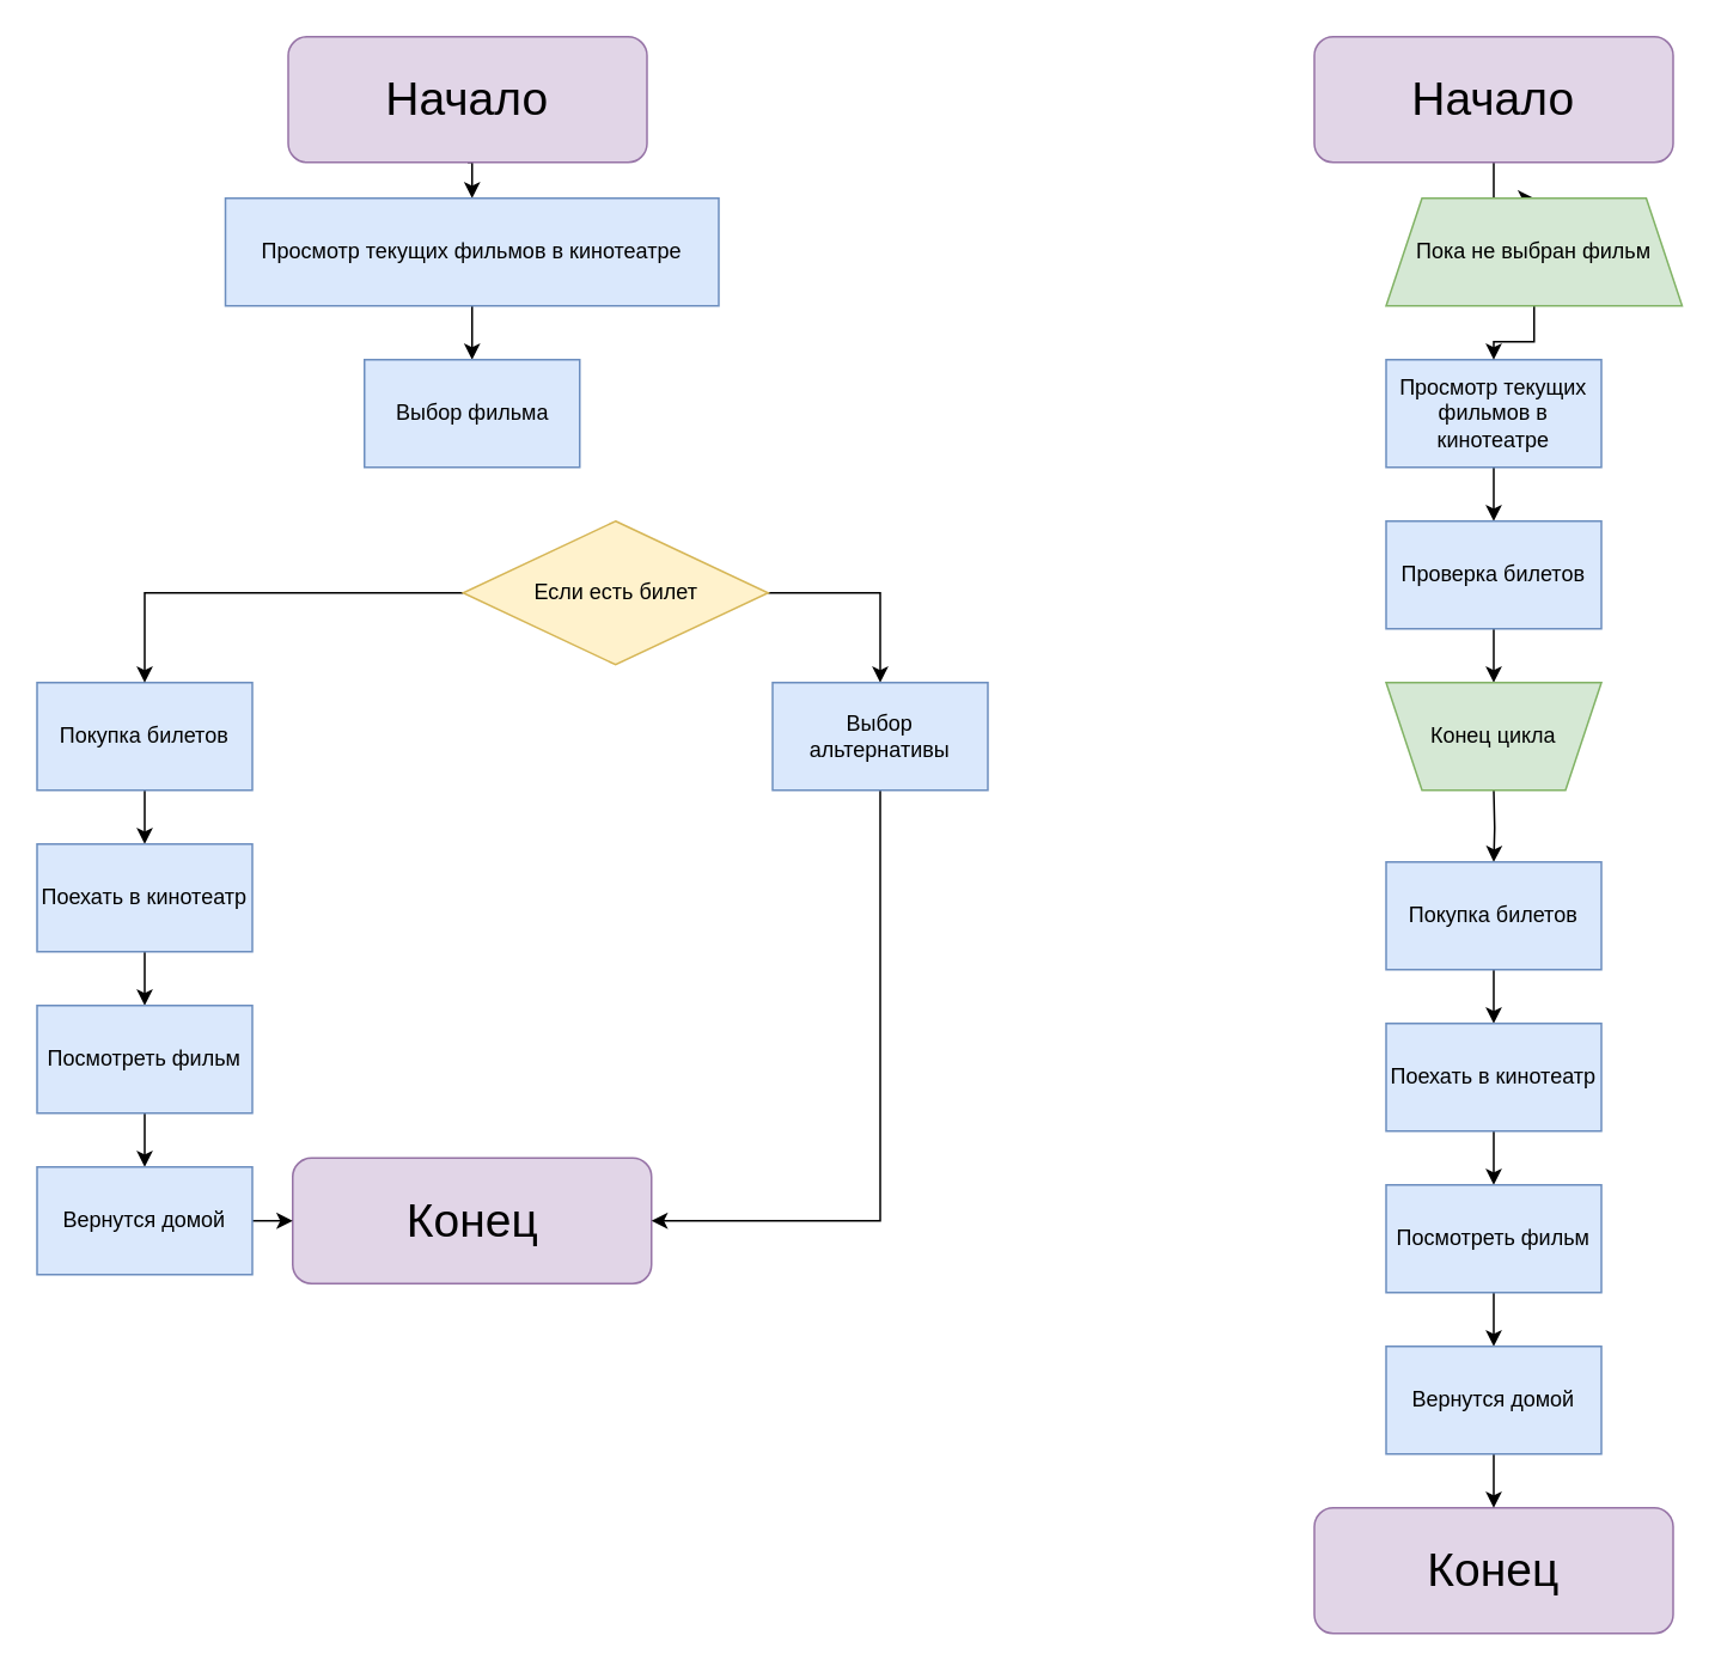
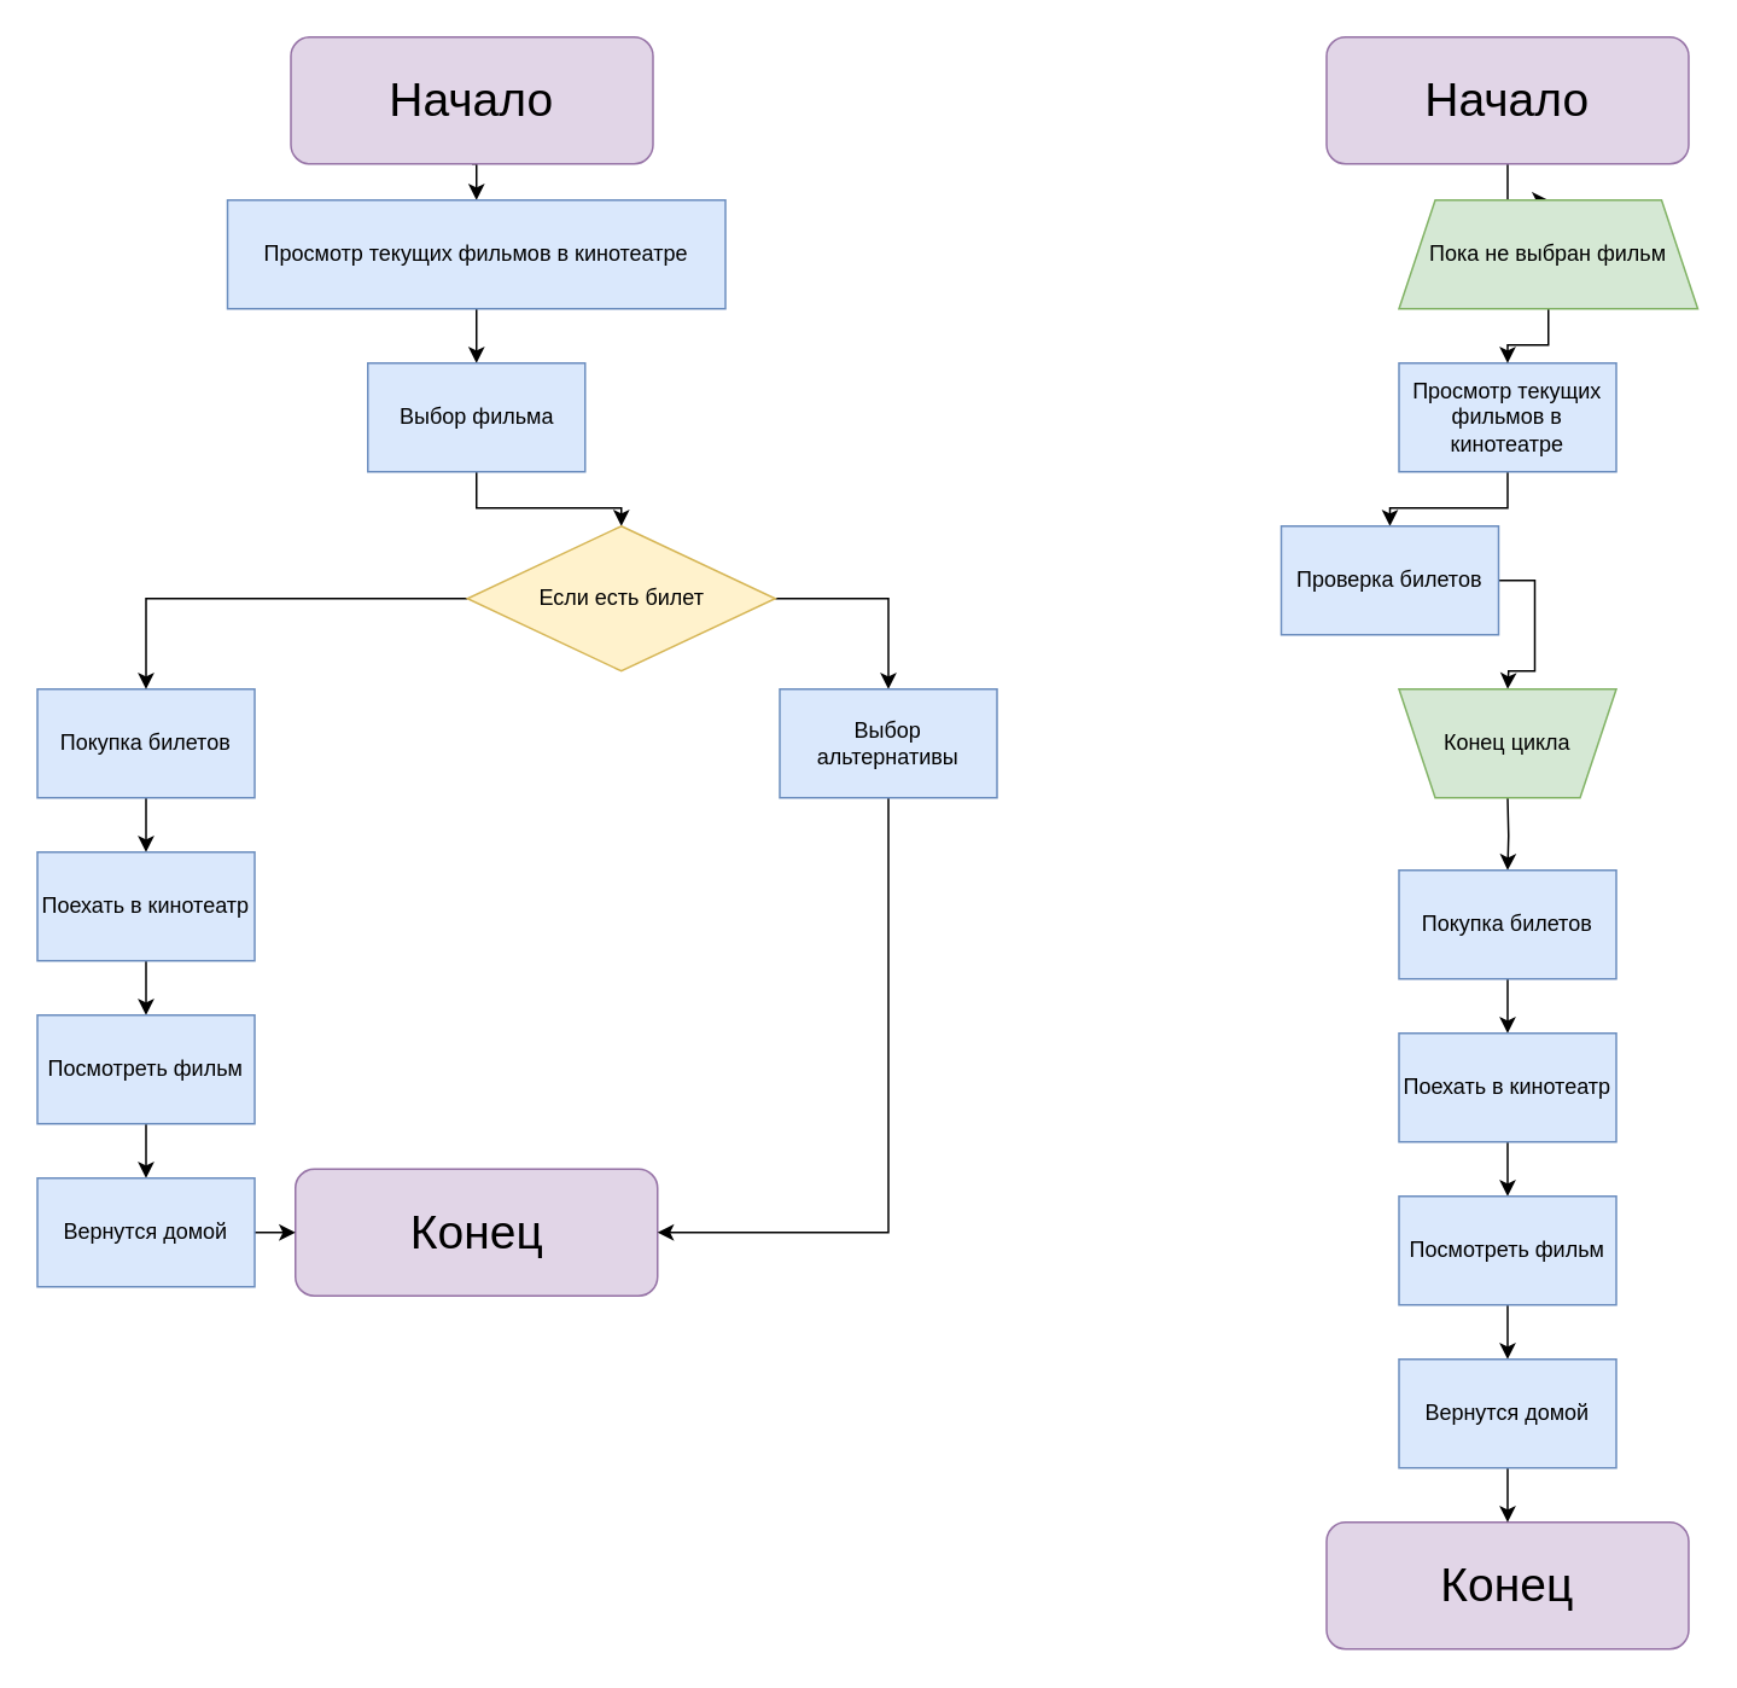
  <mxCell id="0" />
  <mxCell id="1" parent="0" />
  <mxCell id="2" style="edgeStyle=orthogonalEdgeStyle;rounded=0;orthogonalLoop=1;jettySize=auto;html=1;exitX=0.5;exitY=1;exitDx=0;exitDy=0;entryX=0.5;entryY=0;entryDx=0;entryDy=0;" edge="1" parent="1" source="3" target="6"><mxGeometry relative="1" as="geometry" /></mxCell>
  <mxCell id="3" value="Начало" style="rounded=1;whiteSpace=wrap;html=1;fontSize=26;fillColor=#e1d5e7;strokeColor=#9673a6;" vertex="1" parent="1"><mxGeometry x="160" y="20" width="200" height="70" as="geometry" /></mxCell>
  <mxCell id="4" value="Конец" style="rounded=1;whiteSpace=wrap;html=1;fontSize=26;fillColor=#e1d5e7;strokeColor=#9673a6;" vertex="1" parent="1"><mxGeometry x="162.5" y="645" width="200" height="70" as="geometry" /></mxCell>
  <mxCell id="5" style="edgeStyle=orthogonalEdgeStyle;rounded=0;orthogonalLoop=1;jettySize=auto;html=1;entryX=0.5;entryY=0;entryDx=0;entryDy=0;" edge="1" parent="1" source="6" target="8"><mxGeometry relative="1" as="geometry" /></mxCell>
  <mxCell id="6" value="Просмотр текущих фильмов в кинотеатре" style="rounded=0;whiteSpace=wrap;html=1;fillColor=#dae8fc;strokeColor=#6c8ebf;" vertex="1" parent="1"><mxGeometry x="125" y="110" width="275" height="60" as="geometry" /></mxCell>
+ <mxCell id="7" style="edgeStyle=orthogonalEdgeStyle;rounded=0;orthogonalLoop=1;jettySize=auto;html=1;entryX=0.5;entryY=0;entryDx=0;entryDy=0;" edge="1" parent="1" source="8" target="13"><mxGeometry relative="1" as="geometry" /></mxCell>
  <mxCell id="8" value="Выбор фильма" style="rounded=0;whiteSpace=wrap;html=1;fillColor=#dae8fc;strokeColor=#6c8ebf;" vertex="1" parent="1"><mxGeometry x="202.5" y="200" width="120" height="60" as="geometry" /></mxCell>
  <mxCell id="9" style="edgeStyle=orthogonalEdgeStyle;rounded=0;orthogonalLoop=1;jettySize=auto;html=1;entryX=0.5;entryY=0;entryDx=0;entryDy=0;" edge="1" parent="1" source="10" target="17"><mxGeometry relative="1" as="geometry" /></mxCell>
  <mxCell id="10" value="Покупка билетов" style="rounded=0;whiteSpace=wrap;html=1;fillColor=#dae8fc;strokeColor=#6c8ebf;" vertex="1" parent="1"><mxGeometry x="20" y="380" width="120" height="60" as="geometry" /></mxCell>
  <mxCell id="11" style="edgeStyle=orthogonalEdgeStyle;rounded=0;orthogonalLoop=1;jettySize=auto;html=1;" edge="1" parent="1" source="13" target="10"><mxGeometry relative="1" as="geometry" /></mxCell>
  <mxCell id="12" style="edgeStyle=orthogonalEdgeStyle;rounded=0;orthogonalLoop=1;jettySize=auto;html=1;entryX=0.5;entryY=0;entryDx=0;entryDy=0;" edge="1" parent="1" source="13" target="15"><mxGeometry relative="1" as="geometry" /></mxCell>
  <mxCell id="13" value="Если есть билет" style="rhombus;whiteSpace=wrap;html=1;fillColor=#fff2cc;strokeColor=#d6b656;" vertex="1" parent="1"><mxGeometry x="257.5" y="290" width="170" height="80" as="geometry" /></mxCell>
  <mxCell id="14" style="edgeStyle=orthogonalEdgeStyle;rounded=0;orthogonalLoop=1;jettySize=auto;html=1;" edge="1" parent="1" source="15" target="4"><mxGeometry relative="1" as="geometry"><Array as="points"><mxPoint x="490" y="680" /></Array></mxGeometry></mxCell>
  <mxCell id="15" value="Выбор альтернативы" style="rounded=0;whiteSpace=wrap;html=1;fillColor=#dae8fc;strokeColor=#6c8ebf;" vertex="1" parent="1"><mxGeometry x="430" y="380" width="120" height="60" as="geometry" /></mxCell>
  <mxCell id="16" value="" style="edgeStyle=orthogonalEdgeStyle;rounded=0;orthogonalLoop=1;jettySize=auto;html=1;" edge="1" parent="1" source="17" target="19"><mxGeometry relative="1" as="geometry" /></mxCell>
  <mxCell id="17" value="Поехать в кинотеатр" style="rounded=0;whiteSpace=wrap;html=1;fillColor=#dae8fc;strokeColor=#6c8ebf;" vertex="1" parent="1"><mxGeometry x="20" y="470" width="120" height="60" as="geometry" /></mxCell>
  <mxCell id="18" value="" style="edgeStyle=orthogonalEdgeStyle;rounded=0;orthogonalLoop=1;jettySize=auto;html=1;" edge="1" parent="1" source="19" target="21"><mxGeometry relative="1" as="geometry" /></mxCell>
  <mxCell id="19" value="Посмотреть фильм" style="rounded=0;whiteSpace=wrap;html=1;fillColor=#dae8fc;strokeColor=#6c8ebf;" vertex="1" parent="1"><mxGeometry x="20" y="560" width="120" height="60" as="geometry" /></mxCell>
  <mxCell id="20" style="edgeStyle=orthogonalEdgeStyle;rounded=0;orthogonalLoop=1;jettySize=auto;html=1;" edge="1" parent="1" source="21" target="4"><mxGeometry relative="1" as="geometry" /></mxCell>
  <mxCell id="21" value="Вернутся домой" style="rounded=0;whiteSpace=wrap;html=1;fillColor=#dae8fc;strokeColor=#6c8ebf;" vertex="1" parent="1"><mxGeometry x="20" y="650" width="120" height="60" as="geometry" /></mxCell>
  <mxCell id="22" style="edgeStyle=orthogonalEdgeStyle;rounded=0;orthogonalLoop=1;jettySize=auto;html=1;entryX=0.5;entryY=0;entryDx=0;entryDy=0;" edge="1" parent="1" source="23" target="29"><mxGeometry relative="1" as="geometry" /></mxCell>
  <mxCell id="23" value="Начало" style="rounded=1;whiteSpace=wrap;html=1;fontSize=26;fillColor=#e1d5e7;strokeColor=#9673a6;" vertex="1" parent="1"><mxGeometry x="732" y="20" width="200" height="70" as="geometry" /></mxCell>
  <mxCell id="24" value="" style="edgeStyle=orthogonalEdgeStyle;rounded=0;orthogonalLoop=1;jettySize=auto;html=1;" edge="1" parent="1" source="25" target="27"><mxGeometry relative="1" as="geometry" /></mxCell>
  <mxCell id="25" value="Просмотр текущих фильмов в кинотеатре" style="rounded=0;whiteSpace=wrap;html=1;fillColor=#dae8fc;strokeColor=#6c8ebf;" vertex="1" parent="1"><mxGeometry x="772" y="200" width="120" height="60" as="geometry" /></mxCell>
  <mxCell id="26" value="" style="edgeStyle=orthogonalEdgeStyle;rounded=0;orthogonalLoop=1;jettySize=auto;html=1;" edge="1" parent="1" source="27"><mxGeometry relative="1" as="geometry"><mxPoint x="832" y="380" as="targetPoint" /></mxGeometry></mxCell>
- <mxCell id="27" value="Проверка билетов" style="rounded=0;whiteSpace=wrap;html=1;fillColor=#dae8fc;strokeColor=#6c8ebf;" vertex="1" parent="1"><mxGeometry x="772" y="290" width="120" height="60" as="geometry" /></mxCell>
+ <mxCell id="27" value="Проверка билетов" style="rounded=0;whiteSpace=wrap;html=1;fillColor=#dae8fc;strokeColor=#6c8ebf;" vertex="1" parent="1"><mxGeometry x="707" y="290" width="120" height="60" as="geometry" /></mxCell>
  <mxCell id="28" value="" style="edgeStyle=orthogonalEdgeStyle;rounded=0;orthogonalLoop=1;jettySize=auto;html=1;" edge="1" parent="1" source="29" target="25"><mxGeometry relative="1" as="geometry" /></mxCell>
  <mxCell id="29" value="Пока не выбран фильм" style="shape=trapezoid;perimeter=trapezoidPerimeter;whiteSpace=wrap;html=1;fixedSize=1;fillColor=#d5e8d4;strokeColor=#82b366;" vertex="1" parent="1"><mxGeometry x="772" y="110" width="165" height="60" as="geometry" /></mxCell>
  <mxCell id="30" value="" style="edgeStyle=orthogonalEdgeStyle;rounded=0;orthogonalLoop=1;jettySize=auto;html=1;" edge="1" parent="1" target="33"><mxGeometry relative="1" as="geometry"><mxPoint x="832" y="440" as="sourcePoint" /></mxGeometry></mxCell>
  <mxCell id="31" value="Конец" style="rounded=1;whiteSpace=wrap;html=1;fontSize=26;fillColor=#e1d5e7;strokeColor=#9673a6;" vertex="1" parent="1"><mxGeometry x="732" y="840" width="200" height="70" as="geometry" /></mxCell>
  <mxCell id="32" style="edgeStyle=orthogonalEdgeStyle;rounded=0;orthogonalLoop=1;jettySize=auto;html=1;entryX=0.5;entryY=0;entryDx=0;entryDy=0;" edge="1" parent="1" source="33" target="35"><mxGeometry relative="1" as="geometry" /></mxCell>
  <mxCell id="33" value="Покупка билетов" style="rounded=0;whiteSpace=wrap;html=1;fillColor=#dae8fc;strokeColor=#6c8ebf;" vertex="1" parent="1"><mxGeometry x="772" y="480" width="120" height="60" as="geometry" /></mxCell>
  <mxCell id="34" value="" style="edgeStyle=orthogonalEdgeStyle;rounded=0;orthogonalLoop=1;jettySize=auto;html=1;" edge="1" parent="1" source="35" target="37"><mxGeometry relative="1" as="geometry" /></mxCell>
  <mxCell id="35" value="Поехать в кинотеатр" style="rounded=0;whiteSpace=wrap;html=1;fillColor=#dae8fc;strokeColor=#6c8ebf;" vertex="1" parent="1"><mxGeometry x="772" y="570" width="120" height="60" as="geometry" /></mxCell>
  <mxCell id="36" value="" style="edgeStyle=orthogonalEdgeStyle;rounded=0;orthogonalLoop=1;jettySize=auto;html=1;" edge="1" parent="1" source="37" target="39"><mxGeometry relative="1" as="geometry" /></mxCell>
  <mxCell id="37" value="Посмотреть фильм" style="rounded=0;whiteSpace=wrap;html=1;fillColor=#dae8fc;strokeColor=#6c8ebf;" vertex="1" parent="1"><mxGeometry x="772" y="660" width="120" height="60" as="geometry" /></mxCell>
  <mxCell id="38" style="edgeStyle=orthogonalEdgeStyle;rounded=0;orthogonalLoop=1;jettySize=auto;html=1;" edge="1" parent="1" source="39" target="31"><mxGeometry relative="1" as="geometry" /></mxCell>
  <mxCell id="39" value="Вернутся домой" style="rounded=0;whiteSpace=wrap;html=1;fillColor=#dae8fc;strokeColor=#6c8ebf;" vertex="1" parent="1"><mxGeometry x="772" y="750" width="120" height="60" as="geometry" /></mxCell>
  <mxCell id="40" value="Конец цикла" style="shape=trapezoid;perimeter=trapezoidPerimeter;whiteSpace=wrap;html=1;fixedSize=1;fillColor=#d5e8d4;strokeColor=#82b366;direction=west;" vertex="1" parent="1"><mxGeometry x="772" y="380" width="120" height="60" as="geometry" /></mxCell>
